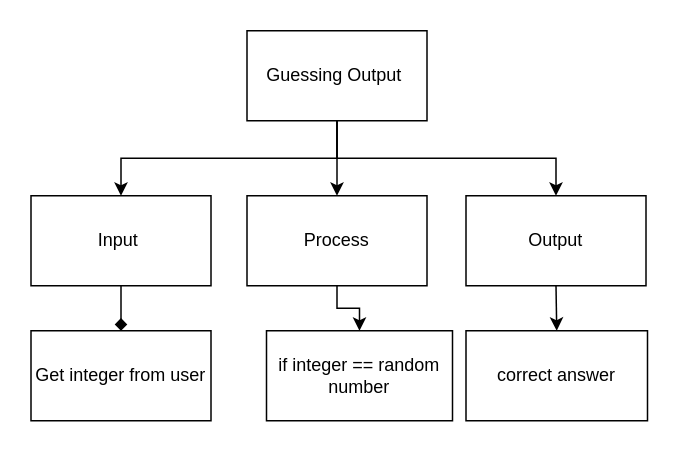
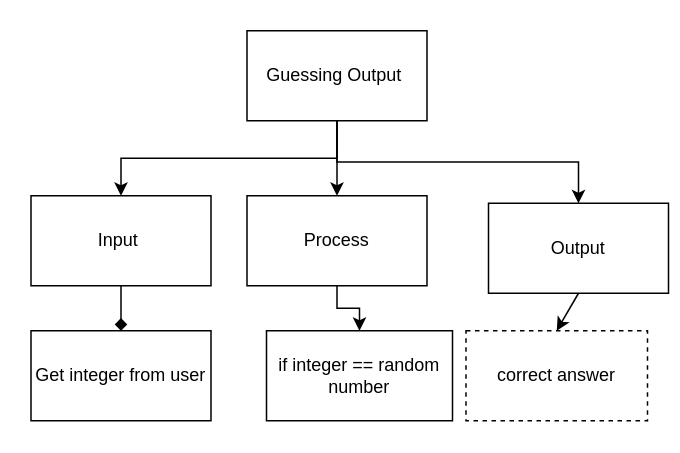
  <mxCell id="0" />
  <mxCell id="1" parent="0" />
  <mxCell id="2" style="edgeStyle=none;html=1;exitX=0.5;exitY=1;exitDx=0;exitDy=0;entryX=0.5;entryY=0;entryDx=0;entryDy=0;" edge="1" parent="1" source="5" target="9"><mxGeometry relative="1" as="geometry" /></mxCell>
  <mxCell id="3" style="edgeStyle=orthogonalEdgeStyle;html=1;exitX=0.5;exitY=1;exitDx=0;exitDy=0;entryX=0.5;entryY=0;entryDx=0;entryDy=0;rounded=0;" edge="1" parent="1" source="5" target="7"><mxGeometry relative="1" as="geometry" /></mxCell>
  <mxCell id="4" style="edgeStyle=orthogonalEdgeStyle;rounded=0;html=1;exitX=0.5;exitY=1;exitDx=0;exitDy=0;" edge="1" parent="1" source="5" target="11"><mxGeometry relative="1" as="geometry" /></mxCell>
  <mxCell id="5" value="Guessing Output&amp;nbsp;" style="rounded=0;whiteSpace=wrap;html=1;" vertex="1" parent="1"><mxGeometry x="164" y="20" width="120" height="60" as="geometry" /></mxCell>
  <mxCell id="6" style="edgeStyle=orthogonalEdgeStyle;rounded=0;html=1;exitX=0.5;exitY=1;exitDx=0;exitDy=0;entryX=0.5;entryY=0;entryDx=0;entryDy=0;endArrow=diamond;" edge="1" parent="1" source="7" target="12"><mxGeometry relative="1" as="geometry" /></mxCell>
  <mxCell id="7" value="Input&amp;nbsp;" style="rounded=0;whiteSpace=wrap;html=1;" vertex="1" parent="1"><mxGeometry x="20" y="130" width="120" height="60" as="geometry" /></mxCell>
  <mxCell id="8" style="edgeStyle=orthogonalEdgeStyle;rounded=0;html=1;exitX=0.5;exitY=1;exitDx=0;exitDy=0;entryX=0.5;entryY=0;entryDx=0;entryDy=0;" edge="1" parent="1" source="9" target="13"><mxGeometry relative="1" as="geometry" /></mxCell>
  <mxCell id="9" value="Process" style="rounded=0;whiteSpace=wrap;html=1;" vertex="1" parent="1"><mxGeometry x="164" y="130" width="120" height="60" as="geometry" /></mxCell>
  <mxCell id="10" style="edgeStyle=none;html=1;exitX=0.5;exitY=1;exitDx=0;exitDy=0;entryX=0.5;entryY=0;entryDx=0;entryDy=0;" edge="1" parent="1" source="11" target="14"><mxGeometry relative="1" as="geometry" /></mxCell>
- <mxCell id="11" value="Output" style="rounded=0;whiteSpace=wrap;html=1;" vertex="1" parent="1"><mxGeometry x="310" y="130" width="120" height="60" as="geometry" /></mxCell>
+ <mxCell id="11" value="Output" style="rounded=0;whiteSpace=wrap;html=1;" vertex="1" parent="1"><mxGeometry x="325" y="135" width="120" height="60" as="geometry" /></mxCell>
  <mxCell id="12" value="Get integer from user" style="rounded=0;whiteSpace=wrap;html=1;" vertex="1" parent="1"><mxGeometry x="20" y="220" width="120" height="60" as="geometry" /></mxCell>
  <mxCell id="13" value="&lt;font&gt;if integer == random number&lt;br&gt;&lt;/font&gt;" style="rounded=0;whiteSpace=wrap;html=1;" vertex="1" parent="1"><mxGeometry x="177" y="220" width="124" height="60" as="geometry" /></mxCell>
- <mxCell id="14" value="&lt;font&gt;correct answer&lt;br&gt;&lt;/font&gt;" style="rounded=0;whiteSpace=wrap;html=1;" vertex="1" parent="1"><mxGeometry x="310" y="220" width="121" height="60" as="geometry" /></mxCell>
+ <mxCell id="14" value="&lt;font&gt;correct answer&lt;br&gt;&lt;/font&gt;" style="rounded=0;whiteSpace=wrap;html=1;dashed=1;" vertex="1" parent="1"><mxGeometry x="310" y="220" width="121" height="60" as="geometry" /></mxCell>
